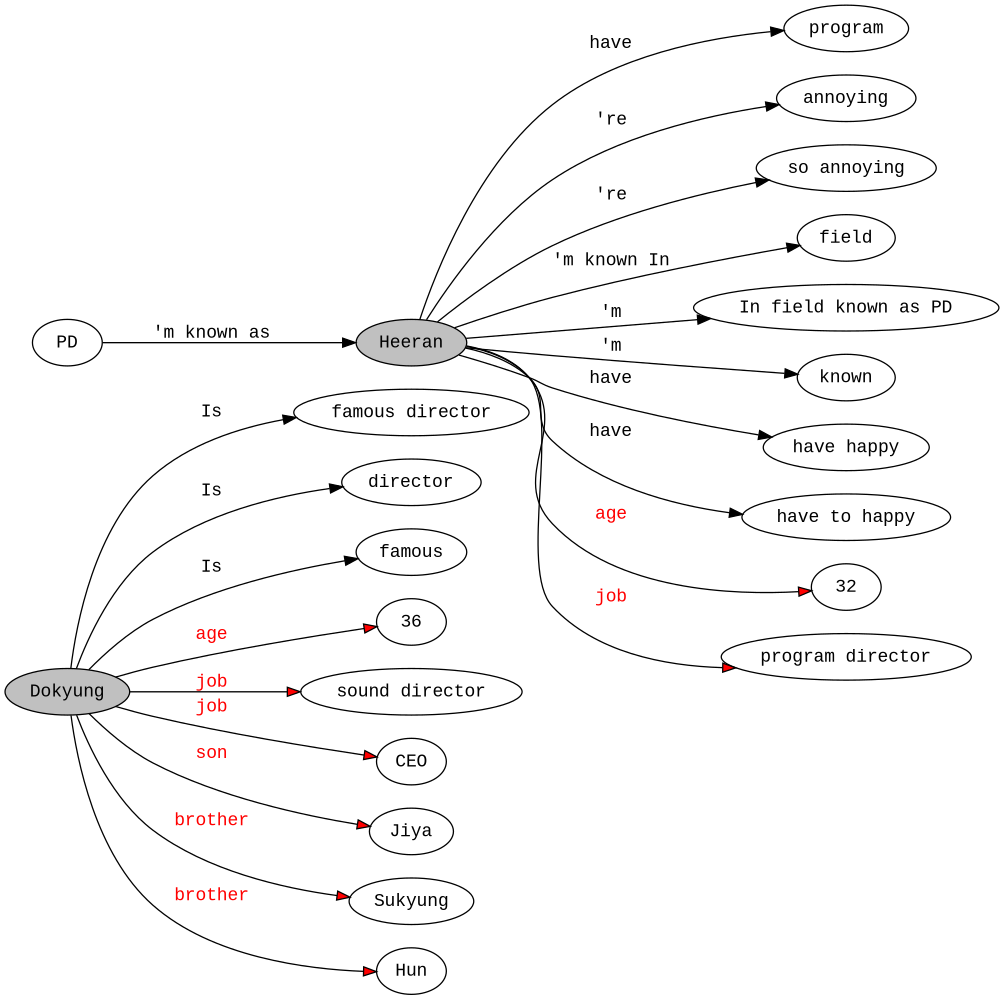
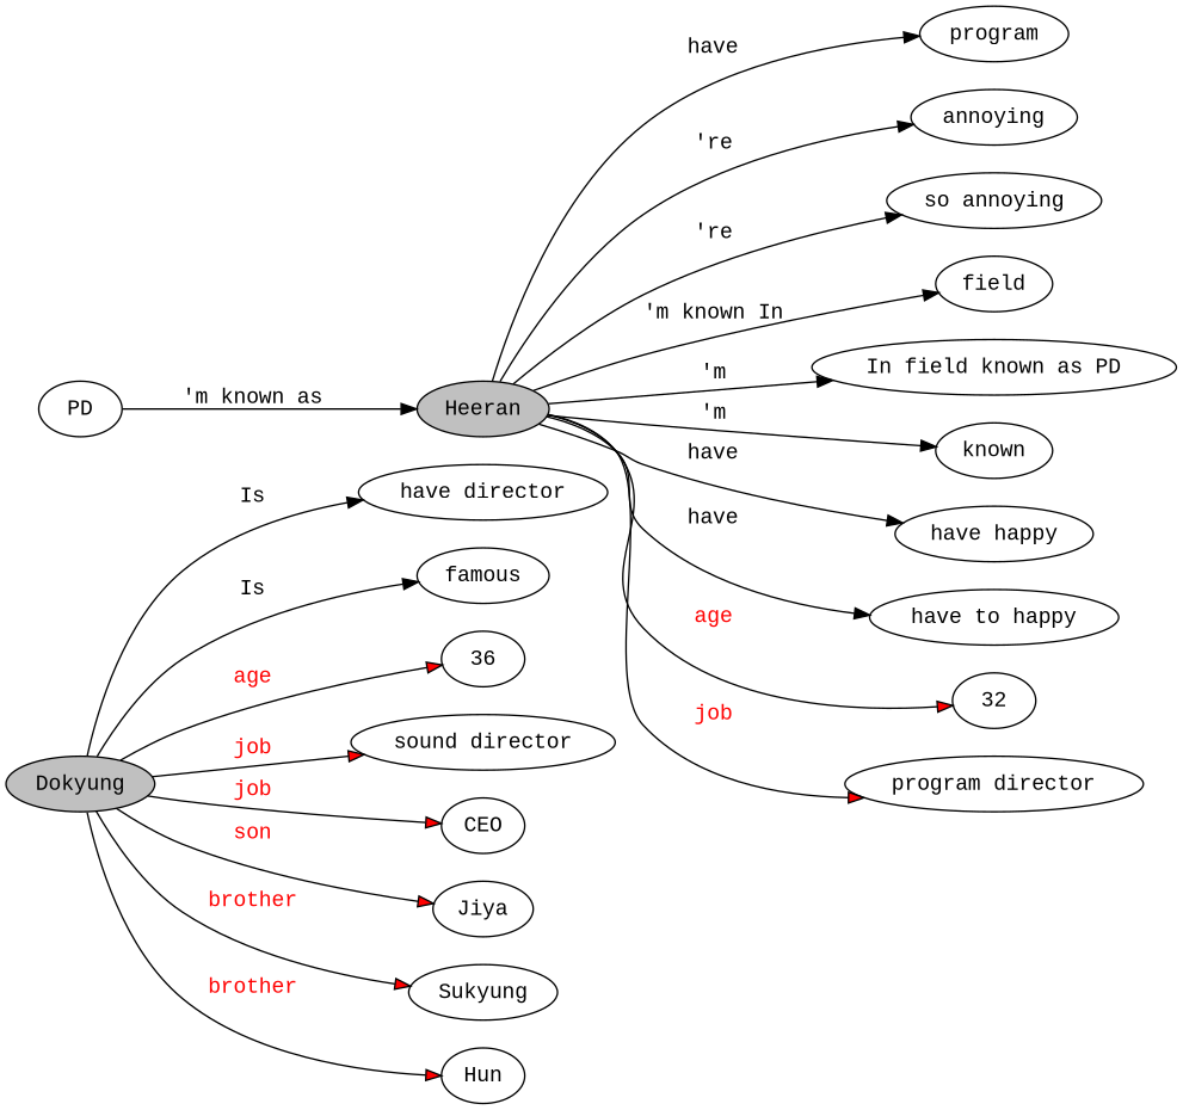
  digraph {
    fontname="Liberation Mono"
    rankdir=LR
    node [fontname="Liberation Mono"]
    edge [fontname="Liberation Mono"]
    n1 [fillcolor=gray label=Dokyung style=filled]
-   n2 [label="famous director"]
-   n3 [label=director]
+   n2 [label="have director"]
    n4 [label=famous]
    n5 [label=36]
    n6 [label="sound director"]
    n7 [label=CEO]
    n8 [label=Jiya]
    n9 [label=Sukyung]
    n10 [label=Hun]
    n11 [fillcolor=gray label=Heeran style=filled]
    n12 [label=program]
    n13 [label=annoying]
    n14 [label="so annoying"]
    n15 [label=field]
    n16 [label="In field known as PD"]
    n17 [label=known]
    n18 [label="have happy"]
    n19 [label="have to happy"]
    n20 [label=32]
    n21 [label="program director"]
    n22 [label=PD]
    n1 -> n2 [label=Is style=filled]
-   n1 -> n3 [label=Is]
    n1 -> n4 [label=Is]
    n1 -> n5 [fillcolor=red fontcolor=red label=age style=filled]
    n1 -> n6 [fillcolor=red fontcolor=red label=job style=solid]
    n1 -> n7 [fillcolor=red fontcolor=red label=job style=filled]
    n1 -> n8 [fillcolor=red fontcolor=red label=son style=filled]
    n1 -> n9 [fillcolor=red fontcolor=red label=brother style=filled]
    n1 -> n10 [fillcolor=red fontcolor=red label=brother style=filled]
    n11 -> n12 [label=have]
    n11 -> n13 [label="'re"]
    n11 -> n14 [label="'re"]
    n11 -> n15 [label="'m known In"]
    n11 -> n16 [label="'m"]
    n11 -> n17 [label="'m"]
    n11 -> n18 [label=have]
    n11 -> n19 [label=have]
    n11 -> n20 [fillcolor=red fontcolor=red label=age style=filled]
    n11 -> n21 [fillcolor=red fontcolor=red label=job style=filled]
    n22 -> n11 [label="'m known as"]
  }
